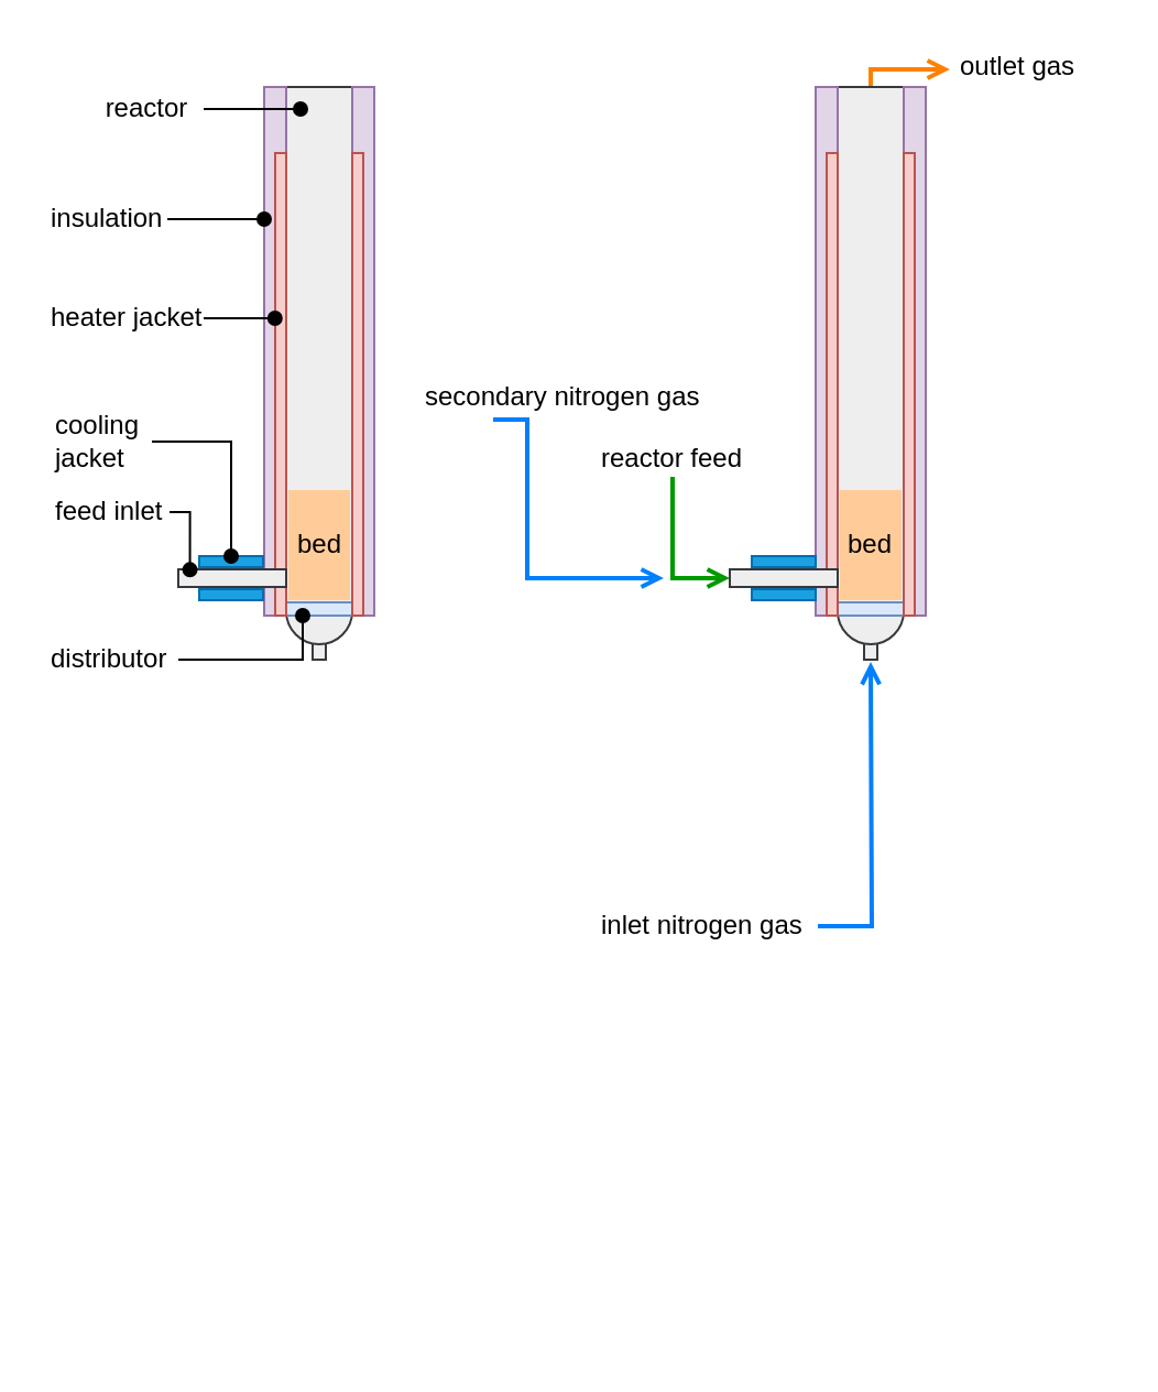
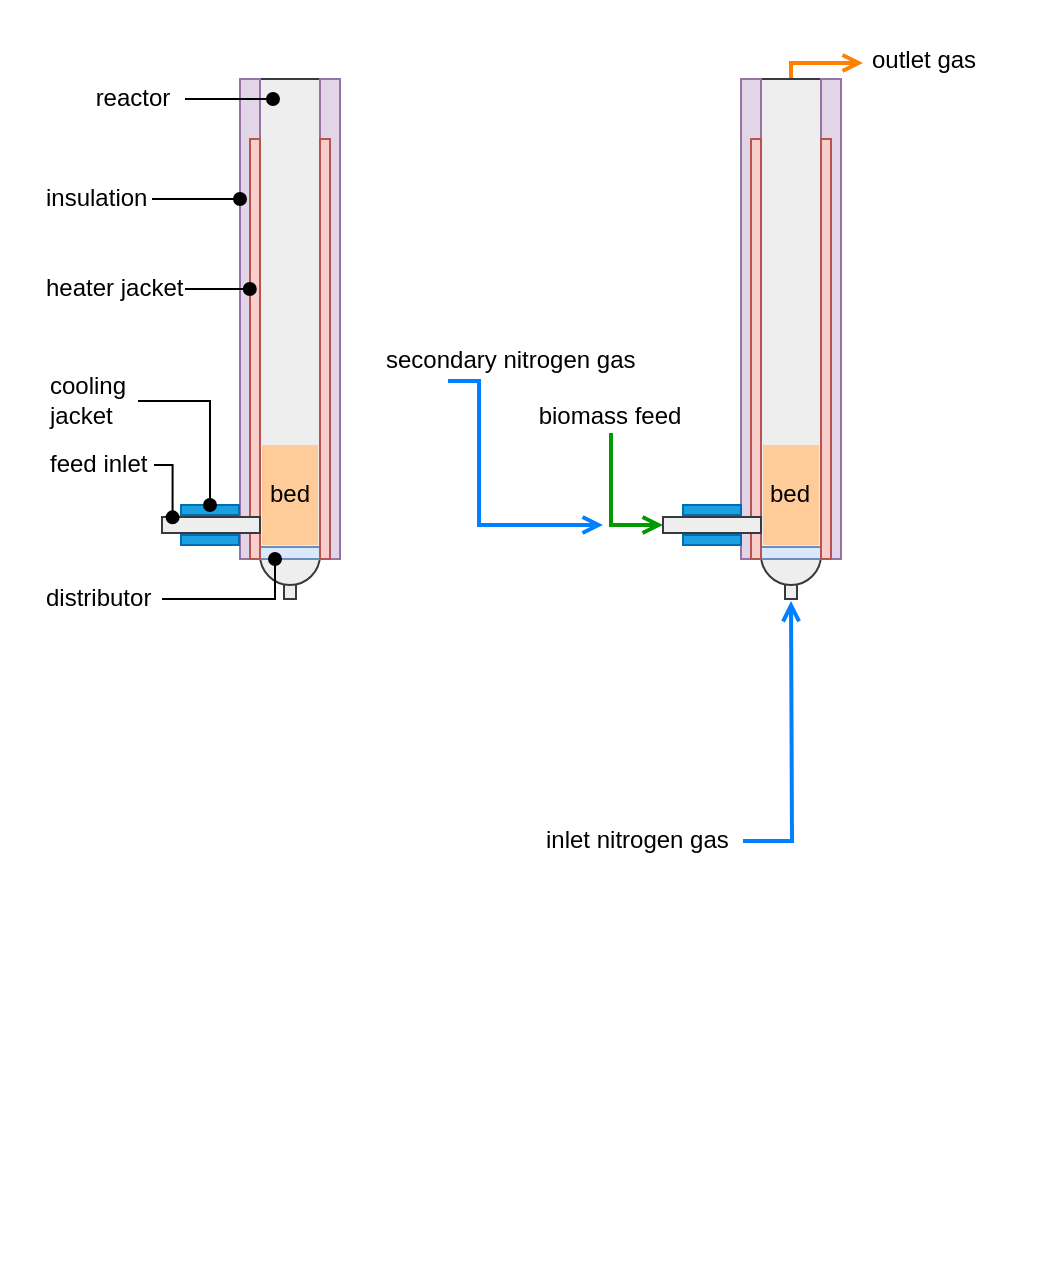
  <mxCell id="0" />
  <mxCell id="1" parent="0" />
  <mxCell id="2" style="edgeStyle=orthogonalEdgeStyle;rounded=0;html=1;exitX=0.5;exitY=0;endArrow=open;endFill=0;jettySize=auto;orthogonalLoop=1;fontSize=12;strokeColor=#FF8000;strokeWidth=2;" parent="1" edge="1"><mxGeometry relative="1" as="geometry"><Array as="points"><mxPoint x="395" y="31" /></Array><mxPoint x="431" y="31" as="targetPoint" /><mxPoint x="395" y="41" as="sourcePoint" /></mxGeometry></mxCell>
  <mxCell id="3" style="edgeStyle=orthogonalEdgeStyle;rounded=0;html=1;entryX=0;entryY=0.5;startArrow=none;startFill=0;endArrow=open;endFill=0;jettySize=auto;orthogonalLoop=1;fontSize=12;exitX=0.5;exitY=1;fillColor=#ffcccc;strokeColor=#009900;strokeWidth=2;entryDx=0;entryDy=0;" parent="1" source="5" target="35" edge="1"><mxGeometry relative="1" as="geometry"><mxPoint x="208" y="-246.882" as="sourcePoint" /></mxGeometry></mxCell>
  <mxCell id="4" value="&lt;div style=&quot;text-align: left&quot;&gt;&lt;span&gt;outlet gas&lt;/span&gt;&lt;/div&gt;" style="text;html=1;strokeColor=none;fillColor=none;align=left;verticalAlign=middle;whiteSpace=wrap;rounded=0;fontSize=12;" parent="1" vertex="1"><mxGeometry x="434" y="20" width="70" height="20" as="geometry" /></mxCell>
- <mxCell id="5" value="reactor feed&lt;br&gt;" style="text;html=1;strokeColor=none;fillColor=none;align=center;verticalAlign=middle;whiteSpace=wrap;rounded=0;fontSize=12;" parent="1" vertex="1"><mxGeometry x="245" y="200" width="120" height="16" as="geometry" /></mxCell>
+ <mxCell id="5" value="biomass feed&lt;br&gt;" style="text;html=1;strokeColor=none;fillColor=none;align=center;verticalAlign=middle;whiteSpace=wrap;rounded=0;fontSize=12;" parent="1" vertex="1"><mxGeometry x="245" y="200" width="120" height="16" as="geometry" /></mxCell>
  <mxCell id="6" value="inlet nitrogen gas&lt;br&gt;" style="text;html=1;strokeColor=none;fillColor=none;align=left;verticalAlign=middle;whiteSpace=wrap;rounded=0;fontSize=12;" parent="1" vertex="1"><mxGeometry x="271" y="410" width="100" height="20" as="geometry" /></mxCell>
  <mxCell id="7" style="edgeStyle=orthogonalEdgeStyle;rounded=0;orthogonalLoop=1;jettySize=auto;html=1;exitX=0.25;exitY=1;exitDx=0;exitDy=0;endArrow=open;endFill=0;strokeColor=#007FFF;strokeWidth=2;fontSize=12;" parent="1" source="8" edge="1"><mxGeometry relative="1" as="geometry"><mxPoint x="301" y="262" as="targetPoint" /><Array as="points"><mxPoint x="239" y="262" /></Array><mxPoint x="238.833" y="159.667" as="sourcePoint" /></mxGeometry></mxCell>
  <mxCell id="8" value="secondary nitrogen gas&lt;br&gt;" style="text;html=1;strokeColor=none;fillColor=none;align=left;verticalAlign=middle;whiteSpace=wrap;rounded=0;fontSize=12;" parent="1" vertex="1"><mxGeometry x="191" y="170" width="130" height="20" as="geometry" /></mxCell>
  <mxCell id="9" value="&lt;div style=&quot;text-align: center&quot;&gt;&lt;span&gt;reactor&lt;/span&gt;&lt;/div&gt;" style="text;html=1;strokeColor=none;fillColor=none;align=center;verticalAlign=middle;whiteSpace=wrap;rounded=0;fontSize=12;" parent="1" vertex="1"><mxGeometry x="41" y="39" width="51" height="20" as="geometry" /></mxCell>
  <mxCell id="10" value="insulation&lt;br&gt;" style="text;html=1;strokeColor=none;fillColor=none;align=left;verticalAlign=middle;whiteSpace=wrap;rounded=0;fontSize=12;" parent="1" vertex="1"><mxGeometry x="20.5" y="89" width="55" height="20" as="geometry" /></mxCell>
  <mxCell id="11" value="heater jacket" style="text;html=1;strokeColor=none;fillColor=none;align=left;verticalAlign=middle;whiteSpace=wrap;rounded=0;fontSize=12;" parent="1" vertex="1"><mxGeometry x="21" y="134" width="71" height="20" as="geometry" /></mxCell>
  <mxCell id="12" value="feed inlet" style="text;html=1;strokeColor=none;fillColor=none;align=left;verticalAlign=middle;whiteSpace=wrap;rounded=0;fontSize=12;" parent="1" vertex="1"><mxGeometry x="22.5" y="222" width="54" height="20" as="geometry" /></mxCell>
  <mxCell id="13" value="distributor" style="text;html=1;strokeColor=none;fillColor=none;align=left;verticalAlign=middle;whiteSpace=wrap;rounded=0;fontSize=12;" parent="1" vertex="1"><mxGeometry x="20.5" y="289" width="60" height="20" as="geometry" /></mxCell>
  <mxCell id="14" style="rounded=0;orthogonalLoop=1;jettySize=auto;html=1;exitX=0.5;exitY=0;exitDx=0;exitDy=0;entryX=0.25;entryY=1;entryDx=0;entryDy=0;endArrow=oval;endFill=1;fontSize=12;" parent="1" edge="1"><mxGeometry relative="1" as="geometry"><mxPoint x="344" y="610" as="sourcePoint" /></mxGeometry></mxCell>
  <mxCell id="15" style="edgeStyle=orthogonalEdgeStyle;rounded=0;html=1;exitX=1;exitY=0.5;startArrow=none;startFill=0;endArrow=open;endFill=0;endSize=6;jettySize=auto;orthogonalLoop=1;fontSize=12;fillColor=#0050ef;strokeColor=#007FFF;strokeWidth=2;exitDx=0;exitDy=0;" parent="1" source="6" edge="1"><mxGeometry relative="1" as="geometry"><mxPoint x="371" y="350" as="sourcePoint" /><mxPoint x="395" y="300" as="targetPoint" /></mxGeometry></mxCell>
  <mxCell id="16" value="" style="rounded=0;whiteSpace=wrap;html=1;fillColor=#eeeeee;strokeColor=#36393d;" parent="1" vertex="1"><mxGeometry x="141.5" y="289" width="6" height="10" as="geometry" /></mxCell>
  <mxCell id="17" value="" style="ellipse;whiteSpace=wrap;html=1;aspect=fixed;fillColor=#eeeeee;strokeColor=#36393d;" parent="1" vertex="1"><mxGeometry x="129.5" y="262" width="30" height="30" as="geometry" /></mxCell>
  <mxCell id="18" value="" style="rounded=0;whiteSpace=wrap;html=1;fillColor=#eeeeee;strokeColor=#36393d;" parent="1" vertex="1"><mxGeometry x="129.5" y="39" width="30" height="240" as="geometry" /></mxCell>
  <mxCell id="19" value="" style="rounded=0;whiteSpace=wrap;html=1;fillColor=#e1d5e7;strokeColor=#9673a6;" parent="1" vertex="1"><mxGeometry x="159.5" y="39" width="10" height="240" as="geometry" /></mxCell>
  <mxCell id="20" value="" style="rounded=0;whiteSpace=wrap;html=1;fillColor=#e1d5e7;strokeColor=#9673a6;" parent="1" vertex="1"><mxGeometry x="119.5" y="39" width="10" height="240" as="geometry" /></mxCell>
  <mxCell id="21" value="" style="rounded=0;whiteSpace=wrap;html=1;fillColor=#dae8fc;fontSize=12;align=left;strokeColor=#6c8ebf;" parent="1" vertex="1"><mxGeometry x="129.5" y="273" width="30" height="6" as="geometry" /></mxCell>
  <mxCell id="22" value="" style="rounded=0;whiteSpace=wrap;html=1;fillColor=#f8cecc;strokeColor=#b85450;" parent="1" vertex="1"><mxGeometry x="159.5" y="69" width="5" height="210" as="geometry" /></mxCell>
  <mxCell id="23" value="" style="rounded=0;whiteSpace=wrap;html=1;fillColor=#f8cecc;strokeColor=#b85450;" parent="1" vertex="1"><mxGeometry x="124.5" y="69" width="5" height="210" as="geometry" /></mxCell>
  <mxCell id="24" value="bed" style="rounded=0;whiteSpace=wrap;html=1;fontSize=12;align=center;fillColor=#FFCC99;strokeColor=none;" parent="1" vertex="1"><mxGeometry x="130.5" y="222" width="28" height="50" as="geometry" /></mxCell>
  <mxCell id="25" value="" style="rounded=0;whiteSpace=wrap;html=1;fillColor=#eeeeee;strokeColor=#36393d;" parent="1" vertex="1"><mxGeometry x="80.5" y="258" width="49" height="8" as="geometry" /></mxCell>
  <mxCell id="26" value="" style="rounded=0;whiteSpace=wrap;html=1;fillColor=#eeeeee;strokeColor=#36393d;" parent="1" vertex="1"><mxGeometry x="392" y="289" width="6" height="10" as="geometry" /></mxCell>
  <mxCell id="27" value="" style="ellipse;whiteSpace=wrap;html=1;aspect=fixed;fillColor=#eeeeee;strokeColor=#36393d;" parent="1" vertex="1"><mxGeometry x="380" y="262" width="30" height="30" as="geometry" /></mxCell>
  <mxCell id="28" value="" style="rounded=0;whiteSpace=wrap;html=1;fillColor=#eeeeee;strokeColor=#36393d;" parent="1" vertex="1"><mxGeometry x="380" y="39" width="30" height="240" as="geometry" /></mxCell>
  <mxCell id="29" value="" style="rounded=0;whiteSpace=wrap;html=1;fillColor=#e1d5e7;strokeColor=#9673a6;" parent="1" vertex="1"><mxGeometry x="410" y="39" width="10" height="240" as="geometry" /></mxCell>
  <mxCell id="30" value="" style="rounded=0;whiteSpace=wrap;html=1;fillColor=#e1d5e7;strokeColor=#9673a6;" parent="1" vertex="1"><mxGeometry x="370" y="39" width="10" height="240" as="geometry" /></mxCell>
  <mxCell id="31" value="" style="rounded=0;whiteSpace=wrap;html=1;fillColor=#dae8fc;fontSize=12;align=left;strokeColor=#6c8ebf;" parent="1" vertex="1"><mxGeometry x="380" y="273" width="30" height="6" as="geometry" /></mxCell>
  <mxCell id="32" value="" style="rounded=0;whiteSpace=wrap;html=1;fillColor=#f8cecc;strokeColor=#b85450;" parent="1" vertex="1"><mxGeometry x="410" y="69" width="5" height="210" as="geometry" /></mxCell>
  <mxCell id="33" value="" style="rounded=0;whiteSpace=wrap;html=1;fillColor=#f8cecc;strokeColor=#b85450;" parent="1" vertex="1"><mxGeometry x="375" y="69" width="5" height="210" as="geometry" /></mxCell>
  <mxCell id="34" value="bed" style="rounded=0;whiteSpace=wrap;html=1;fontSize=12;align=center;fillColor=#FFCC99;strokeColor=none;" parent="1" vertex="1"><mxGeometry x="381" y="222" width="28" height="50" as="geometry" /></mxCell>
  <mxCell id="35" value="" style="rounded=0;whiteSpace=wrap;html=1;fillColor=#eeeeee;strokeColor=#36393d;" parent="1" vertex="1"><mxGeometry x="331" y="258" width="49" height="8" as="geometry" /></mxCell>
  <mxCell id="36" value="" style="endArrow=oval;html=1;fontSize=12;exitX=1;exitY=0.5;exitDx=0;exitDy=0;endFill=1;" parent="1" source="9" edge="1"><mxGeometry width="50" height="50" relative="1" as="geometry"><mxPoint x="-19" y="380" as="sourcePoint" /><mxPoint x="136" y="49" as="targetPoint" /></mxGeometry></mxCell>
  <mxCell id="37" style="edgeStyle=orthogonalEdgeStyle;rounded=0;orthogonalLoop=1;jettySize=auto;html=1;exitX=1;exitY=0.5;exitDx=0;exitDy=0;endArrow=oval;endFill=1;fontSize=12;entryX=0;entryY=0.25;entryDx=0;entryDy=0;" parent="1" source="10" target="20" edge="1"><mxGeometry relative="1" as="geometry"><mxPoint x="121" y="100" as="targetPoint" /></mxGeometry></mxCell>
  <mxCell id="38" style="edgeStyle=orthogonalEdgeStyle;rounded=0;orthogonalLoop=1;jettySize=auto;html=1;exitX=1;exitY=0.5;exitDx=0;exitDy=0;entryX=0.25;entryY=1;entryDx=0;entryDy=0;endArrow=oval;endFill=1;" parent="1" source="13" target="21" edge="1"><mxGeometry relative="1" as="geometry" /></mxCell>
  <mxCell id="39" style="edgeStyle=orthogonalEdgeStyle;rounded=0;orthogonalLoop=1;jettySize=auto;html=1;exitX=1;exitY=0.5;exitDx=0;exitDy=0;entryX=0;entryY=0.5;entryDx=0;entryDy=0;endArrow=oval;endFill=1;" parent="1" source="11" edge="1"><mxGeometry relative="1" as="geometry"><mxPoint x="124.414" y="144.034" as="targetPoint" /></mxGeometry></mxCell>
  <mxCell id="40" value="" style="rounded=0;whiteSpace=wrap;html=1;fillColor=#1ba1e2;strokeColor=#006EAF;fontColor=#ffffff;" parent="1" vertex="1"><mxGeometry x="90" y="252" width="29" height="5" as="geometry" /></mxCell>
  <mxCell id="41" value="" style="rounded=0;whiteSpace=wrap;html=1;fillColor=#1ba1e2;strokeColor=#006EAF;fontColor=#ffffff;" parent="1" vertex="1"><mxGeometry x="90" y="267" width="29" height="5" as="geometry" /></mxCell>
  <mxCell id="42" style="edgeStyle=orthogonalEdgeStyle;rounded=0;orthogonalLoop=1;jettySize=auto;html=1;exitX=1;exitY=0.5;exitDx=0;exitDy=0;entryX=0.108;entryY=0.022;entryDx=0;entryDy=0;entryPerimeter=0;endArrow=oval;endFill=1;" parent="1" source="12" target="25" edge="1"><mxGeometry relative="1" as="geometry" /></mxCell>
  <mxCell id="43" style="edgeStyle=orthogonalEdgeStyle;rounded=0;orthogonalLoop=1;jettySize=auto;html=1;exitX=1;exitY=0.5;exitDx=0;exitDy=0;entryX=0.5;entryY=0;entryDx=0;entryDy=0;endArrow=oval;endFill=1;" parent="1" source="44" target="40" edge="1"><mxGeometry relative="1" as="geometry" /></mxCell>
  <mxCell id="44" value="cooling&lt;br&gt;jacket&lt;br&gt;" style="text;html=1;strokeColor=none;fillColor=none;align=left;verticalAlign=middle;whiteSpace=wrap;rounded=0;fontSize=12;" parent="1" vertex="1"><mxGeometry x="22.5" y="190" width="46" height="20" as="geometry" /></mxCell>
  <mxCell id="45" value="" style="rounded=0;whiteSpace=wrap;html=1;fillColor=#1ba1e2;strokeColor=#006EAF;fontColor=#ffffff;" parent="1" vertex="1"><mxGeometry x="341" y="267" width="29" height="5" as="geometry" /></mxCell>
  <mxCell id="46" value="" style="rounded=0;whiteSpace=wrap;html=1;fillColor=#1ba1e2;strokeColor=#006EAF;fontColor=#ffffff;" parent="1" vertex="1"><mxGeometry x="341" y="252" width="29" height="5" as="geometry" /></mxCell>
